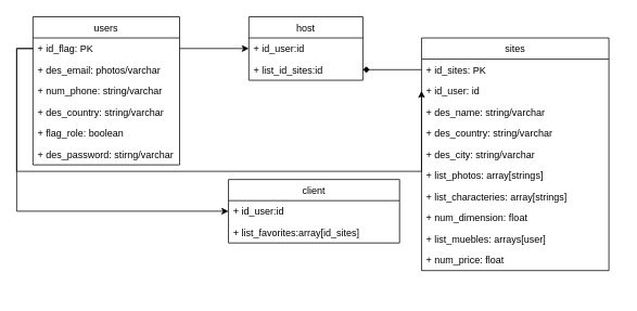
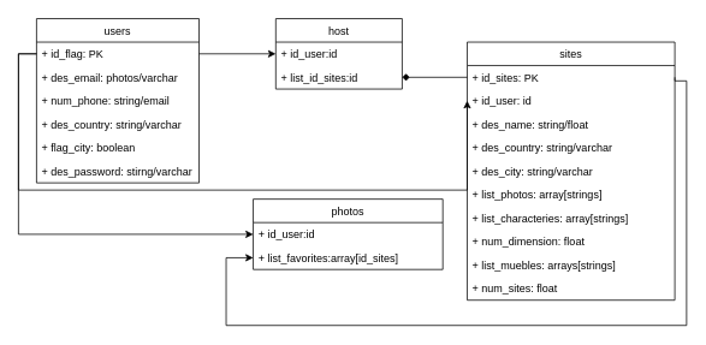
  <mxCell id="0" />
  <mxCell id="1" parent="0" />
  <mxCell id="2" value="host" style="swimlane;fontStyle=0;childLayout=stackLayout;horizontal=1;startSize=26;fillColor=none;horizontalStack=0;resizeParent=1;resizeParentMax=0;resizeLast=0;collapsible=1;marginBottom=0;" parent="1" vertex="1"><mxGeometry x="305" y="20" width="140" height="78" as="geometry" /></mxCell>
  <mxCell id="3" value="+ id_user:id" style="text;strokeColor=none;fillColor=none;align=left;verticalAlign=top;spacingLeft=4;spacingRight=4;overflow=hidden;rotatable=0;points=[[0,0.5],[1,0.5]];portConstraint=eastwest;" parent="2" vertex="1"><mxGeometry y="26" width="140" height="26" as="geometry" /></mxCell>
  <mxCell id="4" value="+ list_id_sites:id" style="text;strokeColor=none;fillColor=none;align=left;verticalAlign=top;spacingLeft=4;spacingRight=4;overflow=hidden;rotatable=0;points=[[0,0.5],[1,0.5]];portConstraint=eastwest;" parent="2" vertex="1"><mxGeometry y="52" width="140" height="26" as="geometry" /></mxCell>
  <mxCell id="5" value="users" style="swimlane;fontStyle=0;childLayout=stackLayout;horizontal=1;startSize=26;fillColor=none;horizontalStack=0;resizeParent=1;resizeParentMax=0;resizeLast=0;collapsible=1;marginBottom=0;" parent="1" vertex="1"><mxGeometry x="40" y="20" width="180" height="182" as="geometry" /></mxCell>
  <mxCell id="6" value="+ id_flag: PK" style="text;strokeColor=none;fillColor=none;align=left;verticalAlign=top;spacingLeft=4;spacingRight=4;overflow=hidden;rotatable=0;points=[[0,0.5],[1,0.5]];portConstraint=eastwest;" parent="5" vertex="1"><mxGeometry y="26" width="180" height="26" as="geometry" /></mxCell>
  <mxCell id="7" value="+ des_email: photos/varchar" style="text;strokeColor=none;fillColor=none;align=left;verticalAlign=top;spacingLeft=4;spacingRight=4;overflow=hidden;rotatable=0;points=[[0,0.5],[1,0.5]];portConstraint=eastwest;" parent="5" vertex="1"><mxGeometry y="52" width="180" height="26" as="geometry" /></mxCell>
- <mxCell id="8" value="+ num_phone: string/varchar" style="text;strokeColor=none;fillColor=none;align=left;verticalAlign=top;spacingLeft=4;spacingRight=4;overflow=hidden;rotatable=0;points=[[0,0.5],[1,0.5]];portConstraint=eastwest;" parent="5" vertex="1"><mxGeometry y="78" width="180" height="26" as="geometry" /></mxCell>
+ <mxCell id="8" value="+ num_phone: string/email" style="text;strokeColor=none;fillColor=none;align=left;verticalAlign=top;spacingLeft=4;spacingRight=4;overflow=hidden;rotatable=0;points=[[0,0.5],[1,0.5]];portConstraint=eastwest;" parent="5" vertex="1"><mxGeometry y="78" width="180" height="26" as="geometry" /></mxCell>
  <mxCell id="9" value="+ des_country: string/varchar" style="text;strokeColor=none;fillColor=none;align=left;verticalAlign=top;spacingLeft=4;spacingRight=4;overflow=hidden;rotatable=0;points=[[0,0.5],[1,0.5]];portConstraint=eastwest;" parent="5" vertex="1"><mxGeometry y="104" width="180" height="26" as="geometry" /></mxCell>
- <mxCell id="10" value="+ flag_role: boolean" style="text;strokeColor=none;fillColor=none;align=left;verticalAlign=top;spacingLeft=4;spacingRight=4;overflow=hidden;rotatable=0;points=[[0,0.5],[1,0.5]];portConstraint=eastwest;" parent="5" vertex="1"><mxGeometry y="130" width="180" height="26" as="geometry" /></mxCell>
+ <mxCell id="10" value="+ flag_city: boolean" style="text;strokeColor=none;fillColor=none;align=left;verticalAlign=top;spacingLeft=4;spacingRight=4;overflow=hidden;rotatable=0;points=[[0,0.5],[1,0.5]];portConstraint=eastwest;" parent="5" vertex="1"><mxGeometry y="130" width="180" height="26" as="geometry" /></mxCell>
  <mxCell id="11" value="+ des_password: stirng/varchar" style="text;strokeColor=none;fillColor=none;align=left;verticalAlign=top;spacingLeft=4;spacingRight=4;overflow=hidden;rotatable=0;points=[[0,0.5],[1,0.5]];portConstraint=eastwest;" parent="5" vertex="1"><mxGeometry y="156" width="180" height="26" as="geometry" /></mxCell>
  <mxCell id="12" style="edgeStyle=orthogonalEdgeStyle;rounded=0;orthogonalLoop=1;jettySize=auto;html=1;entryX=0;entryY=0.5;entryDx=0;entryDy=0;" edge="1" parent="1" source="6" target="3"><mxGeometry relative="1" as="geometry" /></mxCell>
  <mxCell id="13" style="edgeStyle=orthogonalEdgeStyle;rounded=0;orthogonalLoop=1;jettySize=auto;html=1;exitX=0;exitY=0.5;exitDx=0;exitDy=0;entryX=0;entryY=0.5;entryDx=0;entryDy=0;" edge="1" parent="1" source="6" target="29"><mxGeometry relative="1" as="geometry" /></mxCell>
  <mxCell id="14" style="edgeStyle=orthogonalEdgeStyle;rounded=0;orthogonalLoop=1;jettySize=auto;html=1;exitX=0;exitY=0.5;exitDx=0;exitDy=0;entryX=0;entryY=0.5;entryDx=0;entryDy=0;" edge="1" parent="1" source="6" target="19"><mxGeometry relative="1" as="geometry"><Array as="points"><mxPoint x="20" y="59" /><mxPoint x="20" y="210" /><mxPoint x="517" y="210" /></Array></mxGeometry></mxCell>
+ <mxCell id="15" style="edgeStyle=orthogonalEdgeStyle;rounded=0;orthogonalLoop=1;jettySize=auto;html=1;exitX=1;exitY=0.5;exitDx=0;exitDy=0;entryX=0;entryY=0.5;entryDx=0;entryDy=0;" edge="1" parent="1" source="18" target="30"><mxGeometry relative="1" as="geometry"><Array as="points"><mxPoint x="747" y="89" /><mxPoint x="760" y="89" /><mxPoint x="760" y="360" /><mxPoint x="250" y="360" /><mxPoint x="250" y="285" /></Array></mxGeometry></mxCell>
  <mxCell id="16" style="edgeStyle=orthogonalEdgeStyle;rounded=0;orthogonalLoop=1;jettySize=auto;html=1;exitX=0;exitY=0.5;exitDx=0;exitDy=0;entryX=1;entryY=0.5;entryDx=0;entryDy=0;endArrow=diamond;" edge="1" parent="1" source="18" target="4"><mxGeometry relative="1" as="geometry" /></mxCell>
  <mxCell id="17" value="sites" style="swimlane;fontStyle=0;childLayout=stackLayout;horizontal=1;startSize=26;fillColor=none;horizontalStack=0;resizeParent=1;resizeParentMax=0;resizeLast=0;collapsible=1;marginBottom=0;" parent="1" vertex="1"><mxGeometry x="517" y="46" width="230" height="286" as="geometry" /></mxCell>
  <mxCell id="18" value="+ id_sites: PK" style="text;strokeColor=none;fillColor=none;align=left;verticalAlign=top;spacingLeft=4;spacingRight=4;overflow=hidden;rotatable=0;points=[[0,0.5],[1,0.5]];portConstraint=eastwest;" parent="17" vertex="1"><mxGeometry y="26" width="230" height="26" as="geometry" /></mxCell>
  <mxCell id="19" value="+ id_user: id" style="text;strokeColor=none;fillColor=none;align=left;verticalAlign=top;spacingLeft=4;spacingRight=4;overflow=hidden;rotatable=0;points=[[0,0.5],[1,0.5]];portConstraint=eastwest;" parent="17" vertex="1"><mxGeometry y="52" width="230" height="26" as="geometry" /></mxCell>
- <mxCell id="20" value="+ des_name: string/varchar" style="text;strokeColor=none;fillColor=none;align=left;verticalAlign=top;spacingLeft=4;spacingRight=4;overflow=hidden;rotatable=0;points=[[0,0.5],[1,0.5]];portConstraint=eastwest;" parent="17" vertex="1"><mxGeometry y="78" width="230" height="26" as="geometry" /></mxCell>
+ <mxCell id="20" value="+ des_name: string/float" style="text;strokeColor=none;fillColor=none;align=left;verticalAlign=top;spacingLeft=4;spacingRight=4;overflow=hidden;rotatable=0;points=[[0,0.5],[1,0.5]];portConstraint=eastwest;" parent="17" vertex="1"><mxGeometry y="78" width="230" height="26" as="geometry" /></mxCell>
  <mxCell id="21" value="+ des_country: string/varchar" style="text;strokeColor=none;fillColor=none;align=left;verticalAlign=top;spacingLeft=4;spacingRight=4;overflow=hidden;rotatable=0;points=[[0,0.5],[1,0.5]];portConstraint=eastwest;" parent="17" vertex="1"><mxGeometry y="104" width="230" height="26" as="geometry" /></mxCell>
  <mxCell id="22" value="+ des_city: string/varchar" style="text;strokeColor=none;fillColor=none;align=left;verticalAlign=top;spacingLeft=4;spacingRight=4;overflow=hidden;rotatable=0;points=[[0,0.5],[1,0.5]];portConstraint=eastwest;" parent="17" vertex="1"><mxGeometry y="130" width="230" height="26" as="geometry" /></mxCell>
  <mxCell id="23" value="+ list_photos: array[strings]" style="text;strokeColor=none;fillColor=none;align=left;verticalAlign=top;spacingLeft=4;spacingRight=4;overflow=hidden;rotatable=0;points=[[0,0.5],[1,0.5]];portConstraint=eastwest;" parent="17" vertex="1"><mxGeometry y="156" width="230" height="26" as="geometry" /></mxCell>
  <mxCell id="24" value="+ list_characteries: array[strings]" style="text;strokeColor=none;fillColor=none;align=left;verticalAlign=top;spacingLeft=4;spacingRight=4;overflow=hidden;rotatable=0;points=[[0,0.5],[1,0.5]];portConstraint=eastwest;" parent="17" vertex="1"><mxGeometry y="182" width="230" height="26" as="geometry" /></mxCell>
  <mxCell id="25" value="+ num_dimension: float" style="text;strokeColor=none;fillColor=none;align=left;verticalAlign=top;spacingLeft=4;spacingRight=4;overflow=hidden;rotatable=0;points=[[0,0.5],[1,0.5]];portConstraint=eastwest;" parent="17" vertex="1"><mxGeometry y="208" width="230" height="26" as="geometry" /></mxCell>
- <mxCell id="26" value="+ list_muebles: arrays[user]" style="text;strokeColor=none;fillColor=none;align=left;verticalAlign=top;spacingLeft=4;spacingRight=4;overflow=hidden;rotatable=0;points=[[0,0.5],[1,0.5]];portConstraint=eastwest;" parent="17" vertex="1"><mxGeometry y="234" width="230" height="26" as="geometry" /></mxCell>
- <mxCell id="27" value="+ num_price: float" style="text;strokeColor=none;fillColor=none;align=left;verticalAlign=top;spacingLeft=4;spacingRight=4;overflow=hidden;rotatable=0;points=[[0,0.5],[1,0.5]];portConstraint=eastwest;" vertex="1" parent="17"><mxGeometry y="260" width="230" height="26" as="geometry" /></mxCell>
- <mxCell id="28" value="client" style="swimlane;fontStyle=0;childLayout=stackLayout;horizontal=1;startSize=26;fillColor=none;horizontalStack=0;resizeParent=1;resizeParentMax=0;resizeLast=0;collapsible=1;marginBottom=0;" parent="1" vertex="1"><mxGeometry x="280" y="220" width="210" height="78" as="geometry" /></mxCell>
+ <mxCell id="26" value="+ list_muebles: arrays[strings]" style="text;strokeColor=none;fillColor=none;align=left;verticalAlign=top;spacingLeft=4;spacingRight=4;overflow=hidden;rotatable=0;points=[[0,0.5],[1,0.5]];portConstraint=eastwest;" parent="17" vertex="1"><mxGeometry y="234" width="230" height="26" as="geometry" /></mxCell>
+ <mxCell id="27" value="+ num_sites: float" style="text;strokeColor=none;fillColor=none;align=left;verticalAlign=top;spacingLeft=4;spacingRight=4;overflow=hidden;rotatable=0;points=[[0,0.5],[1,0.5]];portConstraint=eastwest;" vertex="1" parent="17"><mxGeometry y="260" width="230" height="26" as="geometry" /></mxCell>
+ <mxCell id="28" value="photos" style="swimlane;fontStyle=0;childLayout=stackLayout;horizontal=1;startSize=26;fillColor=none;horizontalStack=0;resizeParent=1;resizeParentMax=0;resizeLast=0;collapsible=1;marginBottom=0;" parent="1" vertex="1"><mxGeometry x="280" y="220" width="210" height="78" as="geometry" /></mxCell>
  <mxCell id="29" value="+ id_user:id" style="text;strokeColor=none;fillColor=none;align=left;verticalAlign=top;spacingLeft=4;spacingRight=4;overflow=hidden;rotatable=0;points=[[0,0.5],[1,0.5]];portConstraint=eastwest;" parent="28" vertex="1"><mxGeometry y="26" width="210" height="26" as="geometry" /></mxCell>
  <mxCell id="30" value="+ list_favorites:array[id_sites]" style="text;strokeColor=none;fillColor=none;align=left;verticalAlign=top;spacingLeft=4;spacingRight=4;overflow=hidden;rotatable=0;points=[[0,0.5],[1,0.5]];portConstraint=eastwest;" parent="28" vertex="1"><mxGeometry y="52" width="210" height="26" as="geometry" /></mxCell>
